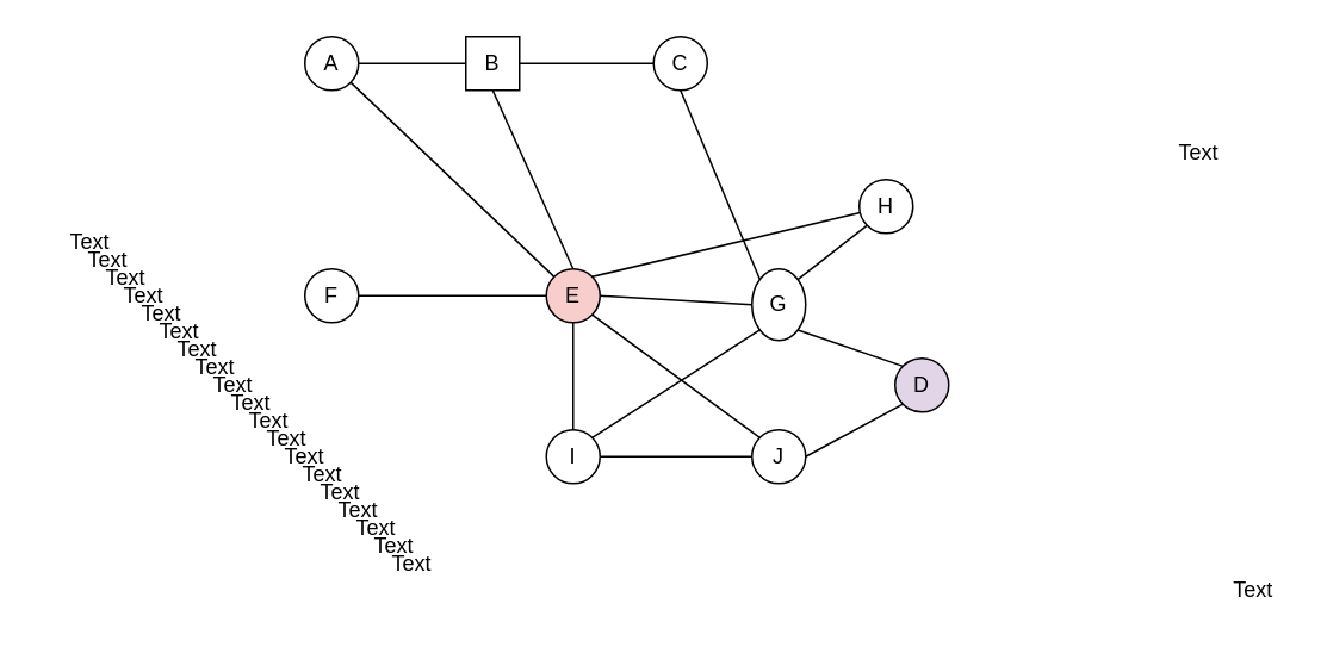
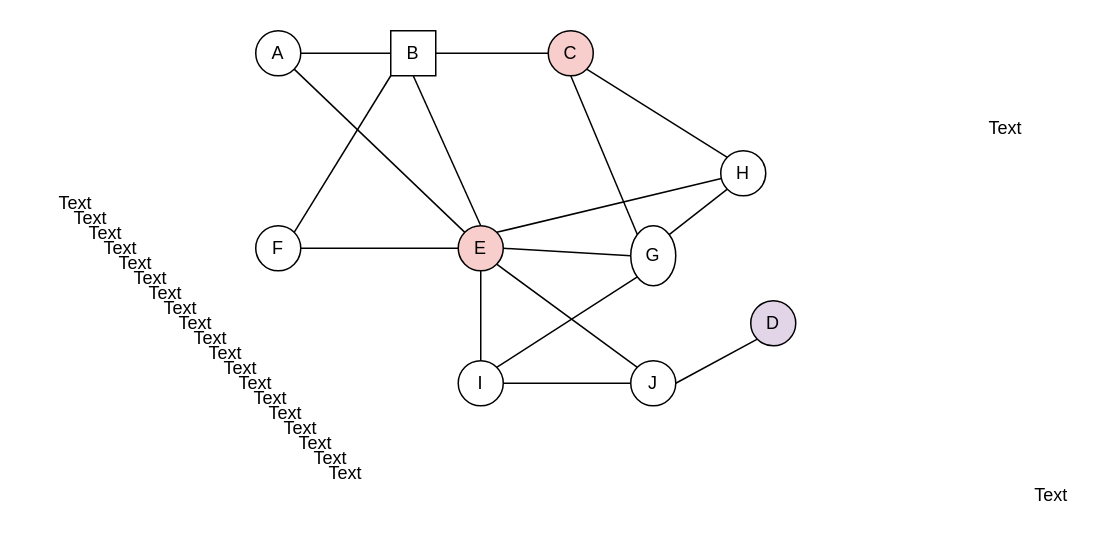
  <mxCell id="0" />
  <mxCell id="1" parent="0" />
  <mxCell id="2" value="A" style="ellipse;whiteSpace=wrap;html=1;aspect=fixed;" parent="1" vertex="1"><mxGeometry x="170" y="20" width="30" height="30" as="geometry" /></mxCell>
  <mxCell id="3" value="F" style="ellipse;whiteSpace=wrap;html=1;aspect=fixed;" parent="1" vertex="1"><mxGeometry x="170" y="150" width="30" height="30" as="geometry" /></mxCell>
  <mxCell id="4" value="I" style="ellipse;whiteSpace=wrap;html=1;aspect=fixed;" parent="1" vertex="1"><mxGeometry x="305" y="240" width="30" height="30" as="geometry" /></mxCell>
  <mxCell id="5" value="E" style="ellipse;whiteSpace=wrap;html=1;aspect=fixed;fillColor=#f8cecc;" parent="1" vertex="1"><mxGeometry x="305" y="150" width="30" height="30" as="geometry" /></mxCell>
  <mxCell id="6" value="H" style="ellipse;whiteSpace=wrap;html=1;aspect=fixed;" parent="1" vertex="1"><mxGeometry x="480" y="100" width="30" height="30" as="geometry" /></mxCell>
  <mxCell id="7" value="G" style="ellipse;whiteSpace=wrap;html=1;aspect=fixed;" parent="1" vertex="1"><mxGeometry x="420" y="150" width="30" height="40" as="geometry" /></mxCell>
  <mxCell id="8" value="D" style="ellipse;whiteSpace=wrap;html=1;aspect=fixed;fillColor=#e1d5e7;" parent="1" vertex="1"><mxGeometry x="500" y="200" width="30" height="30" as="geometry" /></mxCell>
  <mxCell id="9" value="B" style="whiteSpace=wrap;html=1;aspect=fixed;rounded=0;" parent="1" vertex="1"><mxGeometry x="260" y="20" width="30" height="30" as="geometry" /></mxCell>
  <mxCell id="10" value="J" style="ellipse;whiteSpace=wrap;html=1;aspect=fixed;" parent="1" vertex="1"><mxGeometry x="420" y="240" width="30" height="30" as="geometry" /></mxCell>
- <mxCell id="11" value="C" style="ellipse;whiteSpace=wrap;html=1;aspect=fixed;" parent="1" vertex="1"><mxGeometry x="365" y="20" width="30" height="30" as="geometry" /></mxCell>
+ <mxCell id="11" value="C" style="ellipse;whiteSpace=wrap;html=1;aspect=fixed;fillColor=#f8cecc;" parent="1" vertex="1"><mxGeometry x="365" y="20" width="30" height="30" as="geometry" /></mxCell>
  <mxCell id="12" value="" style="endArrow=none;html=1;rounded=0;entryX=0;entryY=0.5;entryDx=0;entryDy=0;exitX=1;exitY=0.5;exitDx=0;exitDy=0;" parent="1" source="4" target="10" edge="1"><mxGeometry width="50" height="50" relative="1" as="geometry"><mxPoint x="370" y="330" as="sourcePoint" /><mxPoint x="420" y="280" as="targetPoint" /></mxGeometry></mxCell>
  <mxCell id="13" value="" style="endArrow=none;html=1;rounded=0;entryX=0.5;entryY=1;entryDx=0;entryDy=0;exitX=0.5;exitY=0;exitDx=0;exitDy=0;" parent="1" source="4" target="5" edge="1"><mxGeometry width="50" height="50" relative="1" as="geometry"><mxPoint x="230" y="400" as="sourcePoint" /><mxPoint x="280" y="350" as="targetPoint" /></mxGeometry></mxCell>
  <mxCell id="14" value="" style="endArrow=none;html=1;rounded=0;entryX=0;entryY=0.5;entryDx=0;entryDy=0;exitX=1;exitY=0.5;exitDx=0;exitDy=0;" parent="1" source="5" target="7" edge="1"><mxGeometry width="50" height="50" relative="1" as="geometry"><mxPoint x="240" y="410" as="sourcePoint" /><mxPoint x="290" y="360" as="targetPoint" /></mxGeometry></mxCell>
  <mxCell id="15" value="" style="endArrow=none;html=1;rounded=0;entryX=0;entryY=0.5;entryDx=0;entryDy=0;exitX=1;exitY=0.5;exitDx=0;exitDy=0;" parent="1" source="3" target="5" edge="1"><mxGeometry width="50" height="50" relative="1" as="geometry"><mxPoint x="250" y="420" as="sourcePoint" /><mxPoint x="260" y="320" as="targetPoint" /></mxGeometry></mxCell>
  <mxCell id="16" value="" style="endArrow=none;html=1;rounded=0;entryX=0;entryY=1;entryDx=0;entryDy=0;exitX=1;exitY=0;exitDx=0;exitDy=0;" parent="1" source="7" target="6" edge="1"><mxGeometry width="50" height="50" relative="1" as="geometry"><mxPoint x="260" y="430" as="sourcePoint" /><mxPoint x="310" y="380" as="targetPoint" /></mxGeometry></mxCell>
  <mxCell id="17" value="" style="endArrow=none;html=1;rounded=0;exitX=0;exitY=0.5;exitDx=0;exitDy=0;" parent="1" source="11" target="9" edge="1"><mxGeometry width="50" height="50" relative="1" as="geometry"><mxPoint x="360" y="50" as="sourcePoint" /><mxPoint x="130" y="90" as="targetPoint" /></mxGeometry></mxCell>
  <mxCell id="18" value="" style="endArrow=none;html=1;rounded=0;entryX=1;entryY=0.5;entryDx=0;entryDy=0;exitX=0;exitY=0.5;exitDx=0;exitDy=0;" parent="1" source="9" target="2" edge="1"><mxGeometry width="50" height="50" relative="1" as="geometry"><mxPoint x="280" y="450" as="sourcePoint" /><mxPoint x="330" y="400" as="targetPoint" /></mxGeometry></mxCell>
+ <mxCell id="19" value="" style="endArrow=none;html=1;rounded=0;entryX=1;entryY=1;entryDx=0;entryDy=0;exitX=0;exitY=0;exitDx=0;exitDy=0;" parent="1" source="6" target="11" edge="1"><mxGeometry width="50" height="50" relative="1" as="geometry"><mxPoint x="300" y="470" as="sourcePoint" /><mxPoint x="350" y="420" as="targetPoint" /></mxGeometry></mxCell>
  <mxCell id="20" value="" style="endArrow=none;html=1;rounded=0;entryX=0;entryY=1;entryDx=0;entryDy=0;exitX=1;exitY=0.5;exitDx=0;exitDy=0;" parent="1" source="10" target="8" edge="1"><mxGeometry width="50" height="50" relative="1" as="geometry"><mxPoint x="310" y="480" as="sourcePoint" /><mxPoint x="360" y="430" as="targetPoint" /></mxGeometry></mxCell>
+ <mxCell id="21" value="" style="endArrow=none;html=1;rounded=0;entryX=0;entryY=1;entryDx=0;entryDy=0;exitX=1;exitY=0;exitDx=0;exitDy=0;" parent="1" source="3" target="9" edge="1"><mxGeometry width="50" height="50" relative="1" as="geometry"><mxPoint x="40" y="210" as="sourcePoint" /><mxPoint x="90" y="170" as="targetPoint" /></mxGeometry></mxCell>
  <mxCell id="22" value="" style="endArrow=none;html=1;rounded=0;exitX=1;exitY=0;exitDx=0;exitDy=0;" parent="1" source="5" target="6" edge="1"><mxGeometry width="50" height="50" relative="1" as="geometry"><mxPoint x="50" y="220" as="sourcePoint" /><mxPoint x="100" y="170" as="targetPoint" /></mxGeometry></mxCell>
  <mxCell id="23" value="" style="endArrow=none;html=1;rounded=0;entryX=1;entryY=1;entryDx=0;entryDy=0;exitX=0;exitY=0;exitDx=0;exitDy=0;" parent="1" source="5" target="2" edge="1"><mxGeometry width="50" height="50" relative="1" as="geometry"><mxPoint x="60" y="230" as="sourcePoint" /><mxPoint x="110" y="180" as="targetPoint" /></mxGeometry></mxCell>
- <mxCell id="24" value="" style="endArrow=none;html=1;rounded=0;entryX=0;entryY=0;entryDx=0;entryDy=0;exitX=1;exitY=1;exitDx=0;exitDy=0;" parent="1" source="7" target="8" edge="1"><mxGeometry width="50" height="50" relative="1" as="geometry"><mxPoint x="70" y="240" as="sourcePoint" /><mxPoint x="120" y="190" as="targetPoint" /></mxGeometry></mxCell>
  <mxCell id="25" value="" style="endArrow=none;html=1;rounded=0;entryX=0;entryY=0;entryDx=0;entryDy=0;exitX=1;exitY=1;exitDx=0;exitDy=0;" parent="1" source="5" target="10" edge="1"><mxGeometry width="50" height="50" relative="1" as="geometry"><mxPoint x="80" y="250" as="sourcePoint" /><mxPoint x="130" y="200" as="targetPoint" /></mxGeometry></mxCell>
  <mxCell id="26" value="" style="endArrow=none;html=1;rounded=0;entryX=0.5;entryY=1;entryDx=0;entryDy=0;exitX=0;exitY=0;exitDx=0;exitDy=0;" parent="1" source="7" target="11" edge="1"><mxGeometry width="50" height="50" relative="1" as="geometry"><mxPoint x="100" y="270" as="sourcePoint" /><mxPoint x="150" y="220" as="targetPoint" /></mxGeometry></mxCell>
  <mxCell id="27" value="" style="endArrow=none;html=1;rounded=0;entryX=1;entryY=0;entryDx=0;entryDy=0;exitX=0;exitY=1;exitDx=0;exitDy=0;" parent="1" source="7" target="4" edge="1"><mxGeometry width="50" height="50" relative="1" as="geometry"><mxPoint x="110" y="280" as="sourcePoint" /><mxPoint x="160" y="230" as="targetPoint" /></mxGeometry></mxCell>
  <mxCell id="28" value="" style="endArrow=none;html=1;rounded=0;exitX=0.5;exitY=1;exitDx=0;exitDy=0;entryX=0.5;entryY=0;entryDx=0;entryDy=0;" parent="1" source="9" target="5" edge="1"><mxGeometry width="50" height="50" relative="1" as="geometry"><mxPoint x="130" y="300" as="sourcePoint" /><mxPoint x="180" y="250" as="targetPoint" /></mxGeometry></mxCell>
  <mxCell id="29" value="Text" style="text;html=1;strokeColor=none;fillColor=none;align=center;verticalAlign=middle;whiteSpace=wrap;rounded=0;" parent="1" vertex="1"><mxGeometry x="20" y="120" width="60" height="30" as="geometry" /></mxCell>
  <mxCell id="30" value="Text" style="text;html=1;strokeColor=none;fillColor=none;align=center;verticalAlign=middle;whiteSpace=wrap;rounded=0;" parent="1" vertex="1"><mxGeometry x="30" y="130" width="60" height="30" as="geometry" /></mxCell>
  <mxCell id="31" value="Text" style="text;html=1;strokeColor=none;fillColor=none;align=center;verticalAlign=middle;whiteSpace=wrap;rounded=0;" parent="1" vertex="1"><mxGeometry x="40" y="140" width="60" height="30" as="geometry" /></mxCell>
  <mxCell id="32" value="Text" style="text;html=1;strokeColor=none;fillColor=none;align=center;verticalAlign=middle;whiteSpace=wrap;rounded=0;" parent="1" vertex="1"><mxGeometry x="50" y="150" width="60" height="30" as="geometry" /></mxCell>
  <mxCell id="33" value="Text" style="text;html=1;strokeColor=none;fillColor=none;align=center;verticalAlign=middle;whiteSpace=wrap;rounded=0;" parent="1" vertex="1"><mxGeometry x="60" y="160" width="60" height="30" as="geometry" /></mxCell>
  <mxCell id="34" value="Text" style="text;html=1;strokeColor=none;fillColor=none;align=center;verticalAlign=middle;whiteSpace=wrap;rounded=0;" parent="1" vertex="1"><mxGeometry x="70" y="170" width="60" height="30" as="geometry" /></mxCell>
  <mxCell id="35" value="Text" style="text;html=1;strokeColor=none;fillColor=none;align=center;verticalAlign=middle;whiteSpace=wrap;rounded=0;" parent="1" vertex="1"><mxGeometry x="80" y="180" width="60" height="30" as="geometry" /></mxCell>
  <mxCell id="36" value="Text" style="text;html=1;strokeColor=none;fillColor=none;align=center;verticalAlign=middle;whiteSpace=wrap;rounded=0;" parent="1" vertex="1"><mxGeometry x="90" y="190" width="60" height="30" as="geometry" /></mxCell>
  <mxCell id="37" value="Text" style="text;html=1;strokeColor=none;fillColor=none;align=center;verticalAlign=middle;whiteSpace=wrap;rounded=0;" parent="1" vertex="1"><mxGeometry x="100" y="200" width="60" height="30" as="geometry" /></mxCell>
  <mxCell id="38" value="Text" style="text;html=1;strokeColor=none;fillColor=none;align=center;verticalAlign=middle;whiteSpace=wrap;rounded=0;" parent="1" vertex="1"><mxGeometry x="110" y="210" width="60" height="30" as="geometry" /></mxCell>
  <mxCell id="39" value="Text" style="text;html=1;strokeColor=none;fillColor=none;align=center;verticalAlign=middle;whiteSpace=wrap;rounded=0;" parent="1" vertex="1"><mxGeometry x="120" y="220" width="60" height="30" as="geometry" /></mxCell>
  <mxCell id="40" value="Text" style="text;html=1;strokeColor=none;fillColor=none;align=center;verticalAlign=middle;whiteSpace=wrap;rounded=0;" parent="1" vertex="1"><mxGeometry x="130" y="230" width="60" height="30" as="geometry" /></mxCell>
  <mxCell id="41" value="Text" style="text;html=1;strokeColor=none;fillColor=none;align=center;verticalAlign=middle;whiteSpace=wrap;rounded=0;" parent="1" vertex="1"><mxGeometry x="140" y="240" width="60" height="30" as="geometry" /></mxCell>
  <mxCell id="42" value="Text" style="text;html=1;strokeColor=none;fillColor=none;align=center;verticalAlign=middle;whiteSpace=wrap;rounded=0;" parent="1" vertex="1"><mxGeometry x="150" y="250" width="60" height="30" as="geometry" /></mxCell>
  <mxCell id="43" value="Text" style="text;html=1;strokeColor=none;fillColor=none;align=center;verticalAlign=middle;whiteSpace=wrap;rounded=0;" parent="1" vertex="1"><mxGeometry x="160" y="260" width="60" height="30" as="geometry" /></mxCell>
  <mxCell id="44" value="Text" style="text;html=1;strokeColor=none;fillColor=none;align=center;verticalAlign=middle;whiteSpace=wrap;rounded=0;" parent="1" vertex="1"><mxGeometry x="170" y="270" width="60" height="30" as="geometry" /></mxCell>
  <mxCell id="45" value="Text" style="text;html=1;strokeColor=none;fillColor=none;align=center;verticalAlign=middle;whiteSpace=wrap;rounded=0;" parent="1" vertex="1"><mxGeometry x="180" y="280" width="60" height="30" as="geometry" /></mxCell>
  <mxCell id="46" value="Text" style="text;html=1;strokeColor=none;fillColor=none;align=center;verticalAlign=middle;whiteSpace=wrap;rounded=0;" parent="1" vertex="1"><mxGeometry x="190" y="290" width="60" height="30" as="geometry" /></mxCell>
  <mxCell id="47" value="Text" style="text;html=1;strokeColor=none;fillColor=none;align=center;verticalAlign=middle;whiteSpace=wrap;rounded=0;" parent="1" vertex="1"><mxGeometry x="200" y="300" width="60" height="30" as="geometry" /></mxCell>
  <mxCell id="48" value="Text" style="text;html=1;strokeColor=none;fillColor=none;align=center;verticalAlign=middle;whiteSpace=wrap;rounded=0;" parent="1" vertex="1"><mxGeometry x="640" y="70" width="60" height="30" as="geometry" /></mxCell>
  <mxCell id="49" value="Text" style="text;html=1;align=center;verticalAlign=middle;resizable=0;points=[];autosize=1;strokeColor=none;fillColor=none;" vertex="1" parent="1"><mxGeometry x="680" y="320" width="40" height="20" as="geometry" /></mxCell>
